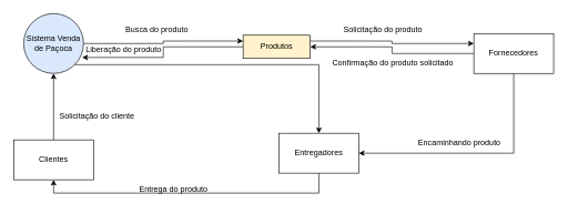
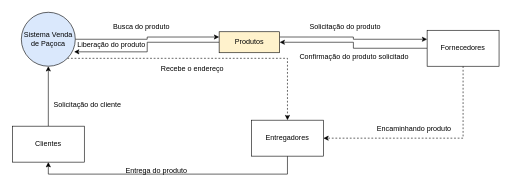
  <mxCell id="0" />
  <mxCell id="1" parent="0" />
  <mxCell id="2" style="edgeStyle=orthogonalEdgeStyle;rounded=0;orthogonalLoop=1;jettySize=auto;html=1;exitX=1;exitY=0.5;exitDx=0;exitDy=0;entryX=0;entryY=0.25;entryDx=0;entryDy=0;" edge="1" parent="1" source="4" target="14"><mxGeometry relative="1" as="geometry" /></mxCell>
- <mxCell id="3" style="edgeStyle=orthogonalEdgeStyle;rounded=0;orthogonalLoop=1;jettySize=auto;html=1;exitX=1;exitY=1;exitDx=0;exitDy=0;" edge="1" parent="1" source="4" target="11"><mxGeometry relative="1" as="geometry" /></mxCell>
+ <mxCell id="3" style="edgeStyle=orthogonalEdgeStyle;rounded=0;orthogonalLoop=1;jettySize=auto;html=1;exitX=1;exitY=1;exitDx=0;exitDy=0;dashed=1;" edge="1" parent="1" source="4" target="11"><mxGeometry relative="1" as="geometry" /></mxCell>
  <mxCell id="4" value="Sistema Venda de Paçoca" style="ellipse;whiteSpace=wrap;html=1;aspect=fixed;fillColor=#dae8fc;" vertex="1" parent="1"><mxGeometry x="35" y="20" width="90" height="90" as="geometry" /></mxCell>
- <mxCell id="5" style="edgeStyle=orthogonalEdgeStyle;rounded=0;orthogonalLoop=1;jettySize=auto;html=1;exitX=0.5;exitY=1;exitDx=0;exitDy=0;entryX=1;entryY=0.5;entryDx=0;entryDy=0;" edge="1" parent="1" source="7" target="11"><mxGeometry relative="1" as="geometry" /></mxCell>
+ <mxCell id="5" style="edgeStyle=orthogonalEdgeStyle;rounded=0;orthogonalLoop=1;jettySize=auto;html=1;exitX=0.5;exitY=1;exitDx=0;exitDy=0;entryX=1;entryY=0.5;entryDx=0;entryDy=0;dashed=1;" edge="1" parent="1" source="7" target="11"><mxGeometry relative="1" as="geometry" /></mxCell>
  <mxCell id="6" style="edgeStyle=orthogonalEdgeStyle;rounded=0;orthogonalLoop=1;jettySize=auto;html=1;exitX=0;exitY=0.5;exitDx=0;exitDy=0;" edge="1" parent="1" source="7" target="14"><mxGeometry relative="1" as="geometry" /></mxCell>
  <mxCell id="7" value="Fornecedores" style="rounded=0;whiteSpace=wrap;html=1;" vertex="1" parent="1"><mxGeometry x="712" y="50" width="120" height="60" as="geometry" /></mxCell>
  <mxCell id="8" value="" style="edgeStyle=orthogonalEdgeStyle;rounded=0;orthogonalLoop=1;jettySize=auto;html=1;" edge="1" parent="1" source="9" target="4"><mxGeometry relative="1" as="geometry" /></mxCell>
  <mxCell id="9" value="Clientes" style="rounded=0;whiteSpace=wrap;html=1;" vertex="1" parent="1"><mxGeometry x="20" y="210" width="120" height="60" as="geometry" /></mxCell>
  <mxCell id="10" style="edgeStyle=orthogonalEdgeStyle;rounded=0;orthogonalLoop=1;jettySize=auto;html=1;exitX=0.5;exitY=1;exitDx=0;exitDy=0;entryX=0.5;entryY=1;entryDx=0;entryDy=0;" edge="1" parent="1" source="11" target="9"><mxGeometry relative="1" as="geometry" /></mxCell>
  <mxCell id="11" value="Entregadores" style="rounded=0;whiteSpace=wrap;html=1;" vertex="1" parent="1"><mxGeometry x="419" y="200" width="120" height="60" as="geometry" /></mxCell>
  <mxCell id="12" style="edgeStyle=orthogonalEdgeStyle;rounded=0;orthogonalLoop=1;jettySize=auto;html=1;exitX=1;exitY=0.25;exitDx=0;exitDy=0;entryX=0;entryY=0.25;entryDx=0;entryDy=0;" edge="1" parent="1" source="14" target="7"><mxGeometry relative="1" as="geometry" /></mxCell>
  <mxCell id="13" style="edgeStyle=orthogonalEdgeStyle;rounded=0;orthogonalLoop=1;jettySize=auto;html=1;exitX=0;exitY=0.5;exitDx=0;exitDy=0;entryX=0.978;entryY=0.733;entryDx=0;entryDy=0;entryPerimeter=0;" edge="1" parent="1" source="14" target="4"><mxGeometry relative="1" as="geometry" /></mxCell>
  <mxCell id="14" value="Produtos" style="rounded=0;whiteSpace=wrap;html=1;fillColor=#fff2cc;" vertex="1" parent="1"><mxGeometry x="365" y="52.5" width="101" height="35" as="geometry" /></mxCell>
  <mxCell id="15" value="Busca do produto" style="text;html=1;align=center;verticalAlign=middle;resizable=0;points=[];autosize=1;strokeColor=none;fillColor=none;" vertex="1" parent="1"><mxGeometry x="175" y="30" width="120" height="30" as="geometry" /></mxCell>
  <mxCell id="16" value="Solicitação do produto" style="text;html=1;align=center;verticalAlign=middle;resizable=0;points=[];autosize=1;strokeColor=none;fillColor=none;" vertex="1" parent="1"><mxGeometry x="505" y="30" width="140" height="30" as="geometry" /></mxCell>
  <mxCell id="17" value="Encaminhando produto" style="text;html=1;align=center;verticalAlign=middle;resizable=0;points=[];autosize=1;strokeColor=none;fillColor=none;" vertex="1" parent="1"><mxGeometry x="615" y="200" width="150" height="30" as="geometry" /></mxCell>
  <mxCell id="18" value="Entrega do produto" style="text;html=1;align=center;verticalAlign=middle;resizable=0;points=[];autosize=1;strokeColor=none;fillColor=none;" vertex="1" parent="1"><mxGeometry x="195" y="270" width="130" height="30" as="geometry" /></mxCell>
  <mxCell id="19" value="Solicitação do cliente" style="text;html=1;align=center;verticalAlign=middle;resizable=0;points=[];autosize=1;strokeColor=none;fillColor=none;" vertex="1" parent="1"><mxGeometry x="75" y="160" width="140" height="30" as="geometry" /></mxCell>
+ <mxCell id="20" value="Recebe o endereço" style="text;html=1;align=center;verticalAlign=middle;resizable=0;points=[];autosize=1;strokeColor=none;fillColor=none;" vertex="1" parent="1"><mxGeometry x="255" y="100" width="130" height="30" as="geometry" /></mxCell>
  <mxCell id="21" value="Confirmação do produto solicitado" style="text;html=1;align=center;verticalAlign=middle;resizable=0;points=[];autosize=1;strokeColor=none;fillColor=none;" vertex="1" parent="1"><mxGeometry x="485" y="80" width="210" height="30" as="geometry" /></mxCell>
  <mxCell id="22" value="Liberação do produto" style="text;html=1;align=center;verticalAlign=middle;resizable=0;points=[];autosize=1;strokeColor=none;fillColor=none;" vertex="1" parent="1"><mxGeometry x="115" y="60" width="140" height="30" as="geometry" /></mxCell>
